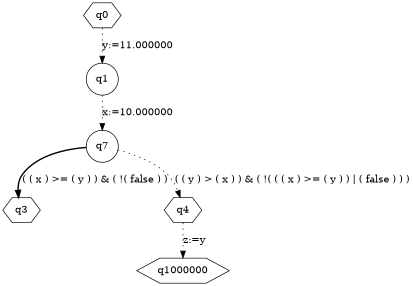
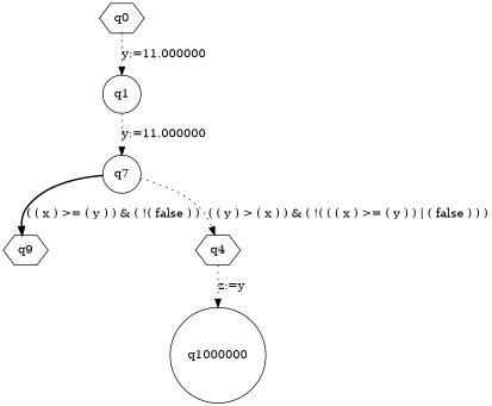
  digraph {
    node [shape=circle]
    edge [style=dotted]
    q1
    q0 [shape=hexagon]
    n3 [label=q7]
-   q3 [shape=hexagon]
+   q3 [shape=hexagon label=q9]
    q4 [shape=hexagon]
-   q1000000 [shape=hexagon]
-   q1 -> n3 [label="x:=10.000000"]
+   q1000000
+   q1 -> n3 [label="y:=11.000000"]
    q0 -> q1 [label="y:=11.000000"]
    n3 -> q3 [label="( ( x ) >= ( y ) ) & ( !( false ) )" style=bold]
    n3 -> q4 [label="( ( y ) > ( x ) ) & ( !( ( ( x ) >= ( y ) ) | ( false ) ) )"]
    q4 -> q1000000 [label="z:=y"]
  }
